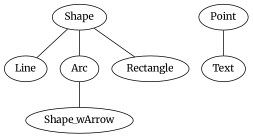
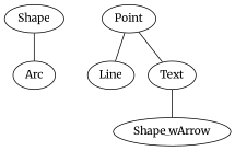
  digraph {
    fontname=Merriweather
    node [fontname=Merriweather]
    edge [dir=none fontname=Merriweather]
    Shape
    Line
    Arc
-   Rectangle
    Point
    Text
    n7 [label=Shape_wArrow]
-   Shape -> Line
+   Point -> Line
    Shape -> Arc
-   Shape -> Rectangle
    Point -> Text
-   Arc -> n7
+   Text -> n7
  }
